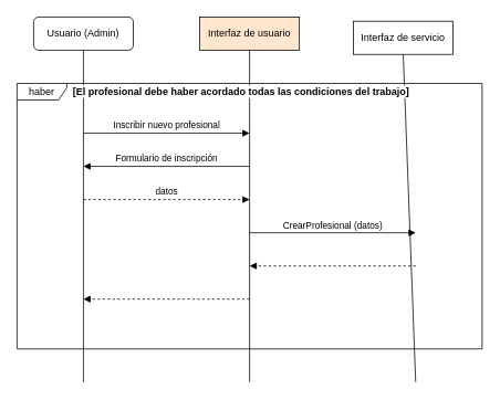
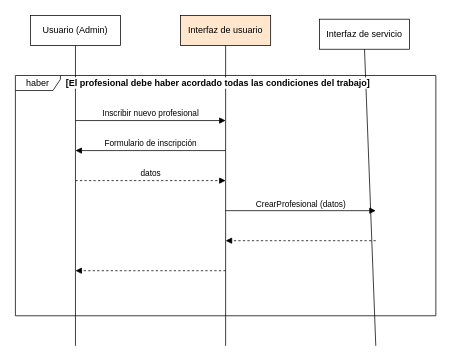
  <mxCell id="0" />
  <mxCell id="1" parent="0" />
  <mxCell id="2" value="haber" style="shape=umlFrame;whiteSpace=wrap;html=1;width=60;height=20;fillColor=#ffffff;" vertex="1" parent="1"><mxGeometry x="20" y="100" width="560" height="320" as="geometry" /></mxCell>
- <mxCell id="3" value="Usuario (Admin)" style="whiteSpace=wrap;html=1;rounded=1;" vertex="1" parent="1"><mxGeometry x="40" y="20" width="120" height="40" as="geometry" /></mxCell>
+ <mxCell id="3" value="Usuario (Admin)" style="rounded=0;whiteSpace=wrap;html=1;" vertex="1" parent="1"><mxGeometry x="40" y="20" width="120" height="40" as="geometry" /></mxCell>
  <mxCell id="4" value="Interfaz de usuario" style="rounded=0;whiteSpace=wrap;html=1;fillColor=#ffe6cc;" vertex="1" parent="1"><mxGeometry x="240" y="20" width="120" height="40" as="geometry" /></mxCell>
  <mxCell id="5" value="" style="endArrow=none;html=1;entryX=0.5;entryY=1;entryDx=0;entryDy=0;" edge="1" parent="1" target="3"><mxGeometry width="50" height="50" relative="1" as="geometry"><mxPoint x="100" y="460" as="sourcePoint" /><mxPoint x="70" y="520" as="targetPoint" /></mxGeometry></mxCell>
  <mxCell id="6" value="Interfaz de servicio" style="rounded=0;whiteSpace=wrap;html=1;" vertex="1" parent="1"><mxGeometry x="425" y="25" width="120" height="40" as="geometry" /></mxCell>
  <mxCell id="7" value="" style="endArrow=none;html=1;entryX=0.5;entryY=1;entryDx=0;entryDy=0;" edge="1" parent="1" target="4"><mxGeometry width="50" height="50" relative="1" as="geometry"><mxPoint x="300" y="460" as="sourcePoint" /><mxPoint x="110" y="70" as="targetPoint" /></mxGeometry></mxCell>
  <mxCell id="8" value="" style="endArrow=none;html=1;entryX=0.5;entryY=1;entryDx=0;entryDy=0;" edge="1" parent="1" target="6"><mxGeometry width="50" height="50" relative="1" as="geometry"><mxPoint x="500" y="460" as="sourcePoint" /><mxPoint x="120" y="80" as="targetPoint" /></mxGeometry></mxCell>
  <mxCell id="9" value="[El profesional debe haber acordado todas las condiciones del trabajo]" style="text;html=1;strokeColor=none;fillColor=none;align=center;verticalAlign=middle;whiteSpace=wrap;rounded=0;fontStyle=1;labelBackgroundColor=#ffffff;" vertex="1" parent="1"><mxGeometry x="80" y="100" width="420" height="20" as="geometry" /></mxCell>
  <mxCell id="10" value="Inscribir nuevo profesional" style="html=1;verticalAlign=bottom;endArrow=block;" edge="1" parent="1"><mxGeometry width="80" relative="1" as="geometry"><mxPoint x="100" y="160" as="sourcePoint" /><mxPoint x="300" y="160" as="targetPoint" /></mxGeometry></mxCell>
  <mxCell id="11" value="Formulario de inscripción" style="html=1;verticalAlign=bottom;endArrow=block;" edge="1" parent="1"><mxGeometry width="80" relative="1" as="geometry"><mxPoint x="300" y="200" as="sourcePoint" /><mxPoint x="100" y="200" as="targetPoint" /></mxGeometry></mxCell>
  <mxCell id="12" value="datos" style="html=1;verticalAlign=bottom;endArrow=block;dashed=1;" edge="1" parent="1"><mxGeometry width="80" relative="1" as="geometry"><mxPoint x="100" y="240" as="sourcePoint" /><mxPoint x="300" y="240" as="targetPoint" /></mxGeometry></mxCell>
  <mxCell id="13" value="CrearProfesional (datos)" style="html=1;verticalAlign=bottom;endArrow=block;" edge="1" parent="1"><mxGeometry width="80" relative="1" as="geometry"><mxPoint x="300" y="280" as="sourcePoint" /><mxPoint x="500" y="280" as="targetPoint" /></mxGeometry></mxCell>
  <mxCell id="14" value="" style="html=1;verticalAlign=bottom;endArrow=block;dashed=1;" edge="1" parent="1"><mxGeometry width="80" relative="1" as="geometry"><mxPoint x="500" y="320" as="sourcePoint" /><mxPoint x="300" y="320" as="targetPoint" /></mxGeometry></mxCell>
  <mxCell id="15" value="" style="html=1;verticalAlign=bottom;endArrow=block;dashed=1;" edge="1" parent="1"><mxGeometry width="80" relative="1" as="geometry"><mxPoint x="300" y="360" as="sourcePoint" /><mxPoint x="100" y="360" as="targetPoint" /></mxGeometry></mxCell>
